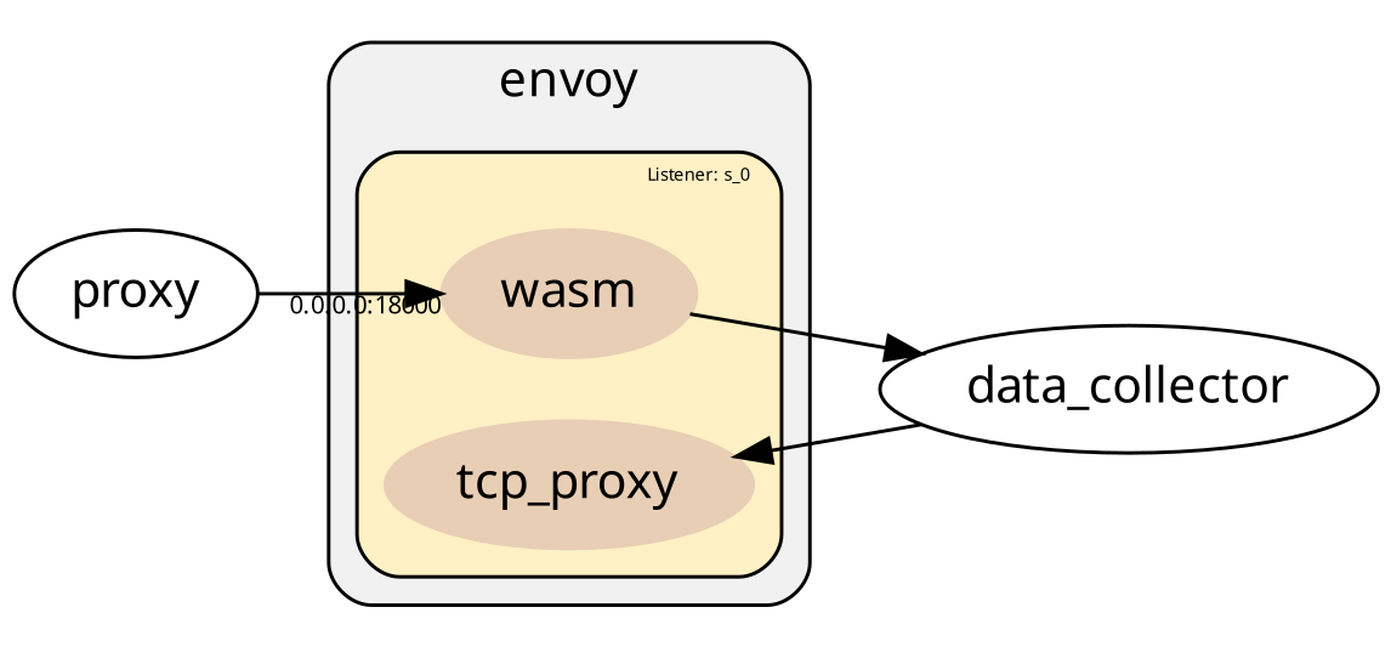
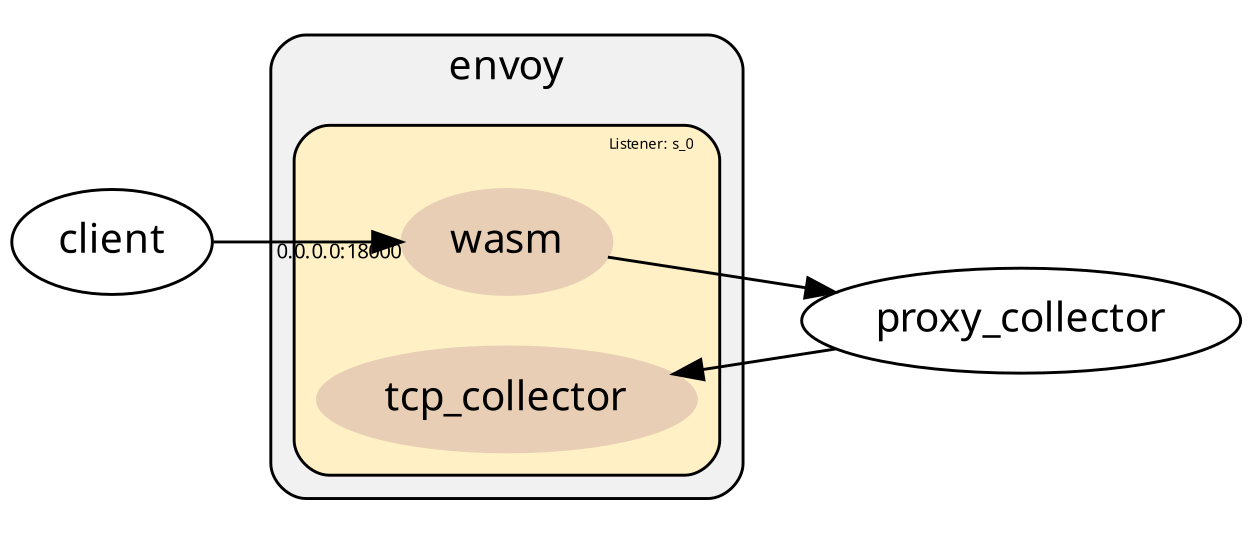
  digraph {
    compound=true
    fontname="Noto Sans"
    rankdir=LR
    style=rounded
    node [fontname="Noto Sans"]
    edge [fontname="Noto Sans"]
    n1 [color="#E8CEB5" label=wasm style=filled]
-   n2 [color="#E8CEB5" label=tcp_proxy style=filled]
-   n3 [label=data_collector]
-   n4 [label=proxy]
+   n2 [color="#E8CEB5" label=tcp_collector style=filled]
+   n3 [label=proxy_collector]
+   n4 [label=client]
    subgraph cluster_1 {
      bgcolor="#F1F1F1"
      label=envoy
      subgraph cluster_2 {
        bgcolor="#FFF0C5"
        fontsize="5pt"
        label="Listener: s_0"
        labeljust=r
        subgraph sub_3 {
          bgcolor="#C7DEF1"
          fontsize="5pt"
          label="filter chain No. 0"
          labeljust=r
          n1
          n2
        }
      }
    }
    n1 -> n3
    n3 -> n2
    n4 -> n1 [fontsize="7pt" headlabel="0.0.0.0:18000"]
  }
